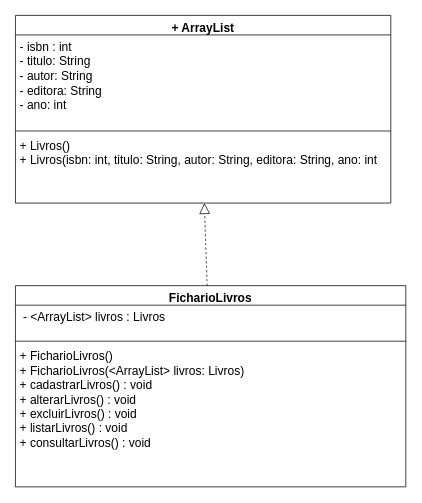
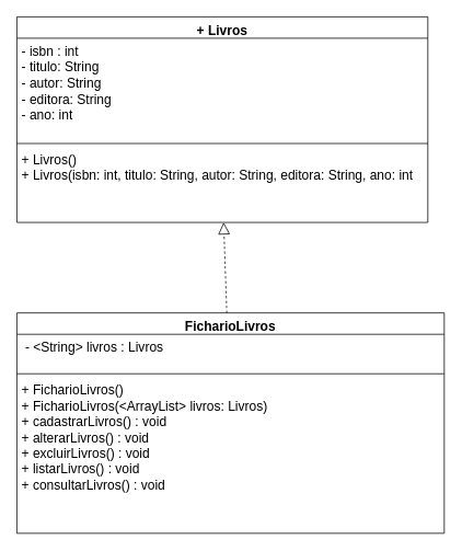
  <mxCell id="0" />
  <mxCell id="1" parent="0" />
- <mxCell id="2" value="+ ArrayList" style="swimlane;fontStyle=1;align=center;verticalAlign=top;childLayout=stackLayout;horizontal=1;startSize=26;horizontalStack=0;resizeParent=1;resizeParentMax=0;resizeLast=0;collapsible=1;marginBottom=0;whiteSpace=wrap;html=1;fontSize=16;" vertex="1" parent="1"><mxGeometry x="20" y="20" width="500" height="250" as="geometry" /></mxCell>
+ <mxCell id="2" value="+ Livros" style="swimlane;fontStyle=1;align=center;verticalAlign=top;childLayout=stackLayout;horizontal=1;startSize=26;horizontalStack=0;resizeParent=1;resizeParentMax=0;resizeLast=0;collapsible=1;marginBottom=0;whiteSpace=wrap;html=1;fontSize=16;" vertex="1" parent="1"><mxGeometry x="20" y="20" width="500" height="250" as="geometry" /></mxCell>
  <mxCell id="3" value="- isbn : int&lt;br&gt;- titulo: String&lt;br&gt;- autor: String&lt;br&gt;- editora: String&lt;br&gt;- ano: int" style="text;strokeColor=none;fillColor=none;align=left;verticalAlign=top;spacingLeft=4;spacingRight=4;overflow=hidden;rotatable=0;points=[[0,0.5],[1,0.5]];portConstraint=eastwest;whiteSpace=wrap;html=1;fontSize=16;" vertex="1" parent="2"><mxGeometry y="26" width="500" height="124" as="geometry" /></mxCell>
  <mxCell id="4" value="" style="line;strokeWidth=1;fillColor=none;align=left;verticalAlign=middle;spacingTop=-1;spacingLeft=3;spacingRight=3;rotatable=0;labelPosition=right;points=[];portConstraint=eastwest;strokeColor=inherit;fontSize=16;" vertex="1" parent="2"><mxGeometry y="150" width="500" height="8" as="geometry" /></mxCell>
  <mxCell id="5" value="+ Livros()&lt;br&gt;+ Livros(isbn: int, titulo: String, autor: String, editora: String, ano: int" style="text;strokeColor=none;fillColor=none;align=left;verticalAlign=top;spacingLeft=4;spacingRight=4;overflow=hidden;rotatable=0;points=[[0,0.5],[1,0.5]];portConstraint=eastwest;whiteSpace=wrap;html=1;fontSize=16;" vertex="1" parent="2"><mxGeometry y="158" width="500" height="92" as="geometry" /></mxCell>
  <mxCell id="6" value="FicharioLivros" style="swimlane;fontStyle=1;align=center;verticalAlign=top;childLayout=stackLayout;horizontal=1;startSize=26;horizontalStack=0;resizeParent=1;resizeParentMax=0;resizeLast=0;collapsible=1;marginBottom=0;whiteSpace=wrap;html=1;fontSize=16;" vertex="1" parent="1"><mxGeometry x="20" y="380" width="520" height="268" as="geometry" /></mxCell>
- <mxCell id="7" value="&amp;nbsp;- &amp;lt;ArrayList&amp;gt; livros : Livros&lt;br&gt;" style="text;strokeColor=none;fillColor=none;align=left;verticalAlign=top;spacingLeft=4;spacingRight=4;overflow=hidden;rotatable=0;points=[[0,0.5],[1,0.5]];portConstraint=eastwest;whiteSpace=wrap;html=1;fontSize=16;" vertex="1" parent="6"><mxGeometry y="26" width="520" height="44" as="geometry" /></mxCell>
+ <mxCell id="7" value="&amp;nbsp;- &amp;lt;String&amp;gt; livros : Livros&lt;br&gt;" style="text;strokeColor=none;fillColor=none;align=left;verticalAlign=top;spacingLeft=4;spacingRight=4;overflow=hidden;rotatable=0;points=[[0,0.5],[1,0.5]];portConstraint=eastwest;whiteSpace=wrap;html=1;fontSize=16;" vertex="1" parent="6"><mxGeometry y="26" width="520" height="44" as="geometry" /></mxCell>
  <mxCell id="8" value="" style="line;strokeWidth=1;fillColor=none;align=left;verticalAlign=middle;spacingTop=-1;spacingLeft=3;spacingRight=3;rotatable=0;labelPosition=right;points=[];portConstraint=eastwest;strokeColor=inherit;fontSize=16;" vertex="1" parent="6"><mxGeometry y="70" width="520" height="8" as="geometry" /></mxCell>
  <mxCell id="9" value="+ FicharioLivros()&lt;br&gt;+ FicharioLivros(&amp;lt;ArrayList&amp;gt; livros: Livros)&lt;br&gt;+ cadastrarLivros() : void&lt;br&gt;+ alterarLivros() : void&lt;br&gt;+ excluirLivros() : void&lt;br&gt;+ listarLivros() : void&lt;br&gt;+ consultarLivros() : void" style="text;strokeColor=none;fillColor=none;align=left;verticalAlign=top;spacingLeft=4;spacingRight=4;overflow=hidden;rotatable=0;points=[[0,0.5],[1,0.5]];portConstraint=eastwest;whiteSpace=wrap;html=1;fontSize=16;" vertex="1" parent="6"><mxGeometry y="78" width="520" height="190" as="geometry" /></mxCell>
  <mxCell id="10" value="" style="endArrow=block;dashed=1;endFill=0;endSize=12;html=1;rounded=0;fontSize=12;curved=1;" edge="1" parent="1" source="6" target="5"><mxGeometry width="160" relative="1" as="geometry"><mxPoint x="540" y="300" as="sourcePoint" /><mxPoint x="700" y="300" as="targetPoint" /></mxGeometry></mxCell>
